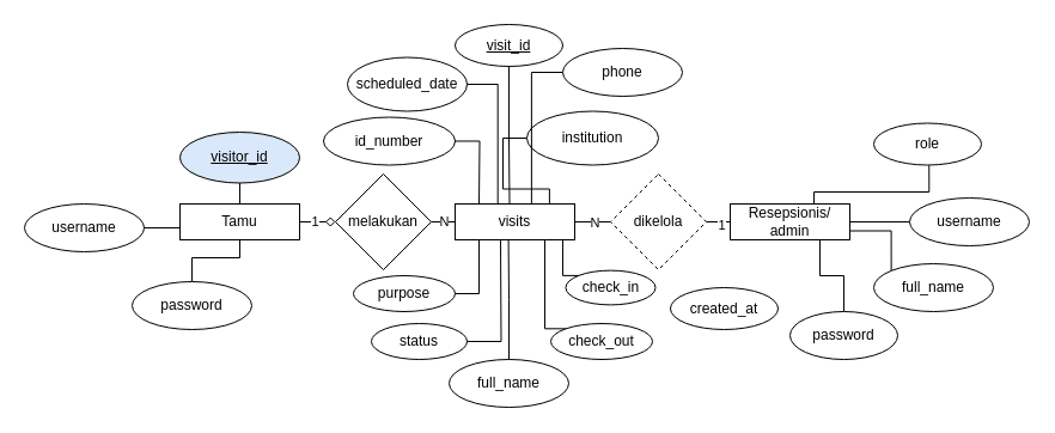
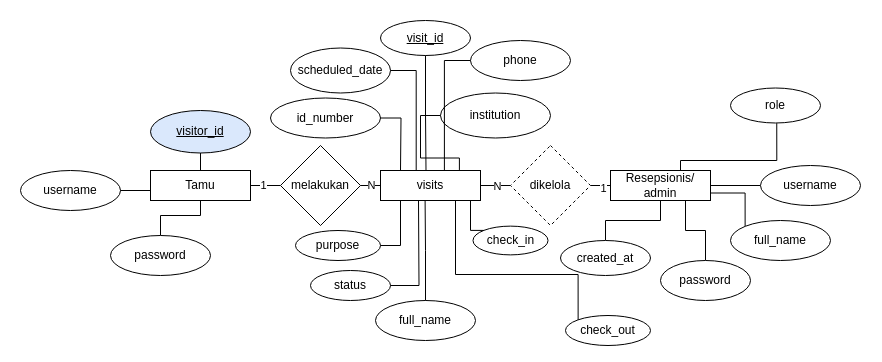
  <mxCell id="0" />
  <mxCell id="1" parent="0" />
  <mxCell id="2" value="&lt;u&gt;visitor_id&lt;/u&gt;" style="ellipse;whiteSpace=wrap;html=1;fillColor=#dae8fc;" parent="1" vertex="1"><mxGeometry x="150" y="110" width="100" height="42.5" as="geometry" /></mxCell>
- <mxCell id="3" style="edgeStyle=orthogonalEdgeStyle;rounded=0;orthogonalLoop=1;jettySize=auto;html=1;exitX=1;exitY=0.5;exitDx=0;exitDy=0;entryX=0;entryY=0.5;entryDx=0;entryDy=0;endArrow=diamond;endFill=0;" parent="1" source="5" target="17" edge="1"><mxGeometry relative="1" as="geometry" /></mxCell>
+ <mxCell id="3" style="edgeStyle=orthogonalEdgeStyle;rounded=0;orthogonalLoop=1;jettySize=auto;html=1;exitX=1;exitY=0.5;exitDx=0;exitDy=0;entryX=0;entryY=0.5;entryDx=0;entryDy=0;endArrow=none;endFill=0;" parent="1" source="5" target="17" edge="1"><mxGeometry relative="1" as="geometry" /></mxCell>
  <mxCell id="4" value="1" style="edgeLabel;html=1;align=center;verticalAlign=middle;resizable=0;points=[];" parent="3" vertex="1" connectable="0"><mxGeometry x="-0.196" y="1" relative="1" as="geometry"><mxPoint as="offset" /></mxGeometry></mxCell>
  <mxCell id="5" value="Tamu" style="rounded=0;whiteSpace=wrap;html=1;" parent="1" vertex="1"><mxGeometry x="150" y="170" width="100" height="30" as="geometry" /></mxCell>
  <mxCell id="6" style="edgeStyle=orthogonalEdgeStyle;rounded=0;orthogonalLoop=1;jettySize=auto;html=1;exitX=1;exitY=0.5;exitDx=0;exitDy=0;endArrow=none;endFill=0;" parent="1" source="8" target="16" edge="1"><mxGeometry relative="1" as="geometry" /></mxCell>
  <mxCell id="7" value="N" style="edgeLabel;html=1;align=center;verticalAlign=middle;resizable=0;points=[];" parent="6" vertex="1" connectable="0"><mxGeometry x="-0.052" relative="1" as="geometry"><mxPoint as="offset" /></mxGeometry></mxCell>
  <mxCell id="8" value="visits" style="rounded=0;whiteSpace=wrap;html=1;" parent="1" vertex="1"><mxGeometry x="380" y="170" width="100" height="30" as="geometry" /></mxCell>
  <mxCell id="9" style="edgeStyle=orthogonalEdgeStyle;rounded=0;orthogonalLoop=1;jettySize=auto;html=1;exitX=1;exitY=0.5;exitDx=0;exitDy=0;entryX=0;entryY=0.5;entryDx=0;entryDy=0;endArrow=none;endFill=0;" parent="1" source="13" target="27" edge="1"><mxGeometry relative="1" as="geometry" /></mxCell>
+ <mxCell id="10" style="edgeStyle=orthogonalEdgeStyle;rounded=0;orthogonalLoop=1;jettySize=auto;html=1;exitX=0.5;exitY=1;exitDx=0;exitDy=0;entryX=0.5;entryY=0;entryDx=0;entryDy=0;endArrow=none;endFill=0;" parent="1" source="13" target="24" edge="1"><mxGeometry relative="1" as="geometry" /></mxCell>
  <mxCell id="11" style="edgeStyle=orthogonalEdgeStyle;rounded=0;orthogonalLoop=1;jettySize=auto;html=1;exitX=0.75;exitY=1;exitDx=0;exitDy=0;endArrow=none;endFill=0;" parent="1" source="13" target="26" edge="1"><mxGeometry relative="1" as="geometry" /></mxCell>
  <mxCell id="12" style="edgeStyle=orthogonalEdgeStyle;rounded=0;orthogonalLoop=1;jettySize=auto;html=1;exitX=1;exitY=0.75;exitDx=0;exitDy=0;entryX=0;entryY=0;entryDx=0;entryDy=0;endArrow=none;endFill=0;" parent="1" source="13" target="22" edge="1"><mxGeometry relative="1" as="geometry" /></mxCell>
  <mxCell id="13" value="Resepsionis/ admin" style="rounded=0;whiteSpace=wrap;html=1;" parent="1" vertex="1"><mxGeometry x="610" y="170" width="100" height="30" as="geometry" /></mxCell>
  <mxCell id="14" style="edgeStyle=orthogonalEdgeStyle;rounded=0;orthogonalLoop=1;jettySize=auto;html=1;exitX=1;exitY=0.5;exitDx=0;exitDy=0;entryX=0;entryY=0.5;entryDx=0;entryDy=0;endArrow=none;endFill=0;" parent="1" source="16" target="13" edge="1"><mxGeometry relative="1" as="geometry" /></mxCell>
  <mxCell id="15" value="1" style="edgeLabel;html=1;align=center;verticalAlign=middle;resizable=0;points=[];" parent="14" vertex="1" connectable="0"><mxGeometry x="0.176" y="-2" relative="1" as="geometry"><mxPoint as="offset" /></mxGeometry></mxCell>
  <mxCell id="16" value="dikelola" style="rhombus;whiteSpace=wrap;html=1;dashed=1;" parent="1" vertex="1"><mxGeometry x="510" y="145" width="80" height="80" as="geometry" /></mxCell>
  <mxCell id="17" value="melakukan" style="rhombus;whiteSpace=wrap;html=1;" parent="1" vertex="1"><mxGeometry x="280" y="145" width="80" height="80" as="geometry" /></mxCell>
  <mxCell id="18" value="&lt;div&gt;&lt;br&gt;&lt;/div&gt;username&lt;div&gt;&lt;br/&gt;&lt;/div&gt;" style="ellipse;whiteSpace=wrap;html=1;" parent="1" vertex="1"><mxGeometry x="20" y="170" width="100" height="40" as="geometry" /></mxCell>
  <mxCell id="19" style="edgeStyle=orthogonalEdgeStyle;rounded=0;orthogonalLoop=1;jettySize=auto;html=1;exitX=0.5;exitY=0;exitDx=0;exitDy=0;entryX=0.5;entryY=1;entryDx=0;entryDy=0;endArrow=none;endFill=0;" parent="1" source="20" target="5" edge="1"><mxGeometry relative="1" as="geometry" /></mxCell>
  <mxCell id="20" value="&lt;div&gt;password&lt;/div&gt;" style="ellipse;whiteSpace=wrap;html=1;" parent="1" vertex="1"><mxGeometry x="110" y="235" width="100" height="40" as="geometry" /></mxCell>
  <mxCell id="21" style="edgeStyle=orthogonalEdgeStyle;rounded=0;orthogonalLoop=1;jettySize=auto;html=1;exitX=1;exitY=0.5;exitDx=0;exitDy=0;entryX=0;entryY=0.66;entryDx=0;entryDy=0;entryPerimeter=0;shape=wire;dashed=1;endArrow=none;endFill=0;" parent="1" source="18" target="5" edge="1"><mxGeometry relative="1" as="geometry" /></mxCell>
  <mxCell id="22" value="full_name" style="ellipse;whiteSpace=wrap;html=1;" parent="1" vertex="1"><mxGeometry x="730" y="220" width="100" height="40" as="geometry" /></mxCell>
- <mxCell id="23" value="role" style="ellipse;whiteSpace=wrap;html=1;" parent="1" vertex="1"><mxGeometry x="730" y="102.5" width="90" height="35" as="geometry" /></mxCell>
+ <mxCell id="23" value="role" style="ellipse;whiteSpace=wrap;html=1;" parent="1" vertex="1"><mxGeometry x="730" y="87.5" width="90" height="35" as="geometry" /></mxCell>
  <mxCell id="24" value="created_at" style="ellipse;whiteSpace=wrap;html=1;" parent="1" vertex="1"><mxGeometry x="560" y="240" width="90" height="35" as="geometry" /></mxCell>
  <mxCell id="25" value="&lt;u&gt;visit_id&lt;/u&gt;" style="ellipse;whiteSpace=wrap;html=1;" parent="1" vertex="1"><mxGeometry x="380" y="20" width="90" height="35" as="geometry" /></mxCell>
  <mxCell id="26" value="password" style="ellipse;whiteSpace=wrap;html=1;" parent="1" vertex="1"><mxGeometry x="660" y="260" width="90" height="40" as="geometry" /></mxCell>
  <mxCell id="27" value="username" style="ellipse;whiteSpace=wrap;html=1;" parent="1" vertex="1"><mxGeometry x="760" y="165" width="100" height="40" as="geometry" /></mxCell>
  <mxCell id="28" style="edgeStyle=orthogonalEdgeStyle;rounded=0;orthogonalLoop=1;jettySize=auto;html=1;exitX=1;exitY=0.5;exitDx=0;exitDy=0;entryX=0;entryY=0.514;entryDx=0;entryDy=0;entryPerimeter=0;endArrow=none;endFill=0;" parent="1" source="17" target="8" edge="1"><mxGeometry relative="1" as="geometry" /></mxCell>
  <mxCell id="29" value="N" style="edgeLabel;html=1;align=center;verticalAlign=middle;resizable=0;points=[];" parent="28" vertex="1" connectable="0"><mxGeometry x="-0.026" y="1" relative="1" as="geometry"><mxPoint as="offset" /></mxGeometry></mxCell>
  <mxCell id="30" style="edgeStyle=orthogonalEdgeStyle;rounded=0;orthogonalLoop=1;jettySize=auto;html=1;fontStyle=0;endArrow=none;endFill=0;entryX=0.514;entryY=1.006;entryDx=0;entryDy=0;entryPerimeter=0;" parent="1" target="23" edge="1"><mxGeometry relative="1" as="geometry"><mxPoint x="680" y="170" as="sourcePoint" /><mxPoint x="776" y="140" as="targetPoint" /><Array as="points"><mxPoint x="680" y="160" /><mxPoint x="776" y="160" /></Array></mxGeometry></mxCell>
  <mxCell id="31" value="phone" style="ellipse;whiteSpace=wrap;html=1;" parent="1" vertex="1"><mxGeometry x="470" y="40" width="100" height="40" as="geometry" /></mxCell>
  <mxCell id="32" value="id_number" style="ellipse;whiteSpace=wrap;html=1;" parent="1" vertex="1"><mxGeometry x="270" y="97.5" width="110" height="40" as="geometry" /></mxCell>
  <mxCell id="33" value="full_name" style="ellipse;whiteSpace=wrap;html=1;" parent="1" vertex="1"><mxGeometry x="375" y="300" width="100" height="40" as="geometry" /></mxCell>
  <mxCell id="34" value="check_in" style="ellipse;whiteSpace=wrap;html=1;" parent="1" vertex="1"><mxGeometry x="472.5" y="225.63" width="75" height="28.75" as="geometry" /></mxCell>
  <mxCell id="35" value="scheduled_date" style="ellipse;whiteSpace=wrap;html=1;" parent="1" vertex="1"><mxGeometry x="290" y="47.5" width="100" height="45" as="geometry" /></mxCell>
  <mxCell id="36" value="purpose" style="ellipse;whiteSpace=wrap;html=1;" parent="1" vertex="1"><mxGeometry x="295" y="230" width="85" height="30" as="geometry" /></mxCell>
  <mxCell id="37" value="institution" style="ellipse;whiteSpace=wrap;html=1;" parent="1" vertex="1"><mxGeometry x="440" y="92.5" width="110" height="45" as="geometry" /></mxCell>
  <mxCell id="38" value="status" style="ellipse;whiteSpace=wrap;html=1;" parent="1" vertex="1"><mxGeometry x="310" y="270" width="80" height="30" as="geometry" /></mxCell>
  <mxCell id="39" style="edgeStyle=orthogonalEdgeStyle;rounded=0;orthogonalLoop=1;jettySize=auto;html=1;exitX=0;exitY=0;exitDx=0;exitDy=0;entryX=0.75;entryY=1;entryDx=0;entryDy=0;endArrow=none;endFill=0;" parent="1" source="40" target="8" edge="1"><mxGeometry relative="1" as="geometry"><Array as="points"><mxPoint x="455" y="274" /></Array></mxGeometry></mxCell>
- <mxCell id="40" value="check_out" style="ellipse;whiteSpace=wrap;html=1;" parent="1" vertex="1"><mxGeometry x="460" y="270" width="85" height="30" as="geometry" /></mxCell>
+ <mxCell id="40" value="check_out" style="ellipse;whiteSpace=wrap;html=1;" parent="1" vertex="1"><mxGeometry x="565" y="315" width="85" height="30" as="geometry" /></mxCell>
  <mxCell id="41" style="edgeStyle=orthogonalEdgeStyle;rounded=0;orthogonalLoop=1;jettySize=auto;html=1;exitX=1;exitY=0.5;exitDx=0;exitDy=0;endArrow=none;endFill=0;" parent="1" source="32" edge="1"><mxGeometry relative="1" as="geometry"><mxPoint x="400" y="170" as="targetPoint" /></mxGeometry></mxCell>
  <mxCell id="42" style="edgeStyle=orthogonalEdgeStyle;rounded=0;orthogonalLoop=1;jettySize=auto;html=1;exitX=1;exitY=0.5;exitDx=0;exitDy=0;entryX=0.357;entryY=-0.005;entryDx=0;entryDy=0;entryPerimeter=0;endArrow=none;endFill=0;" parent="1" source="35" target="8" edge="1"><mxGeometry relative="1" as="geometry" /></mxCell>
  <mxCell id="43" style="edgeStyle=orthogonalEdgeStyle;rounded=0;orthogonalLoop=1;jettySize=auto;html=1;exitX=0.5;exitY=1;exitDx=0;exitDy=0;entryX=0.455;entryY=0.015;entryDx=0;entryDy=0;entryPerimeter=0;endArrow=none;endFill=0;" parent="1" source="25" target="8" edge="1"><mxGeometry relative="1" as="geometry" /></mxCell>
  <mxCell id="44" style="edgeStyle=orthogonalEdgeStyle;rounded=0;orthogonalLoop=1;jettySize=auto;html=1;exitX=0;exitY=0.5;exitDx=0;exitDy=0;entryX=0.639;entryY=0.016;entryDx=0;entryDy=0;entryPerimeter=0;endArrow=none;endFill=0;" parent="1" source="31" target="8" edge="1"><mxGeometry relative="1" as="geometry" /></mxCell>
  <mxCell id="45" style="edgeStyle=orthogonalEdgeStyle;rounded=0;orthogonalLoop=1;jettySize=auto;html=1;exitX=0;exitY=0.5;exitDx=0;exitDy=0;entryX=0.789;entryY=-0.018;entryDx=0;entryDy=0;entryPerimeter=0;endArrow=none;endFill=0;" parent="1" source="37" target="8" edge="1"><mxGeometry relative="1" as="geometry" /></mxCell>
  <mxCell id="46" style="edgeStyle=orthogonalEdgeStyle;rounded=0;orthogonalLoop=1;jettySize=auto;html=1;exitX=0;exitY=0;exitDx=0;exitDy=0;entryX=0.9;entryY=1;entryDx=0;entryDy=0;entryPerimeter=0;endArrow=none;endFill=0;" parent="1" source="34" target="8" edge="1"><mxGeometry relative="1" as="geometry" /></mxCell>
  <mxCell id="47" style="edgeStyle=orthogonalEdgeStyle;rounded=0;orthogonalLoop=1;jettySize=auto;html=1;exitX=0.5;exitY=0;exitDx=0;exitDy=0;entryX=0.446;entryY=0.996;entryDx=0;entryDy=0;entryPerimeter=0;endArrow=none;endFill=0;" parent="1" source="33" target="8" edge="1"><mxGeometry relative="1" as="geometry" /></mxCell>
  <mxCell id="48" style="edgeStyle=orthogonalEdgeStyle;rounded=0;orthogonalLoop=1;jettySize=auto;html=1;exitX=1;exitY=0.5;exitDx=0;exitDy=0;endArrow=none;endFill=0;" parent="1" source="38" edge="1"><mxGeometry relative="1" as="geometry"><mxPoint x="418" y="200" as="targetPoint" /></mxGeometry></mxCell>
  <mxCell id="49" style="edgeStyle=orthogonalEdgeStyle;rounded=0;orthogonalLoop=1;jettySize=auto;html=1;exitX=1;exitY=0.5;exitDx=0;exitDy=0;entryX=0.2;entryY=1;entryDx=0;entryDy=0;entryPerimeter=0;endArrow=none;endFill=0;" parent="1" source="36" target="8" edge="1"><mxGeometry relative="1" as="geometry" /></mxCell>
  <mxCell id="50" style="edgeStyle=orthogonalEdgeStyle;rounded=0;orthogonalLoop=1;jettySize=auto;html=1;exitX=0.5;exitY=1;exitDx=0;exitDy=0;entryX=0.5;entryY=0;entryDx=0;entryDy=0;endArrow=none;endFill=0;" parent="1" source="2" target="5" edge="1"><mxGeometry relative="1" as="geometry" /></mxCell>
